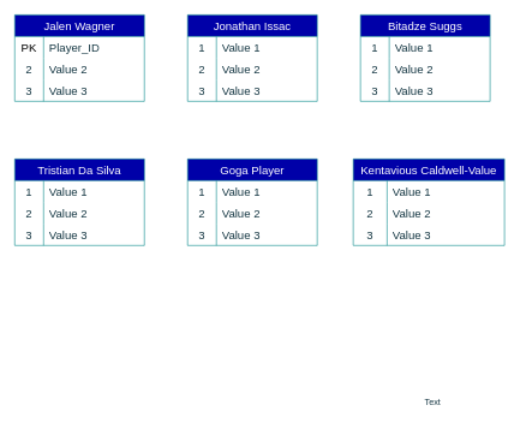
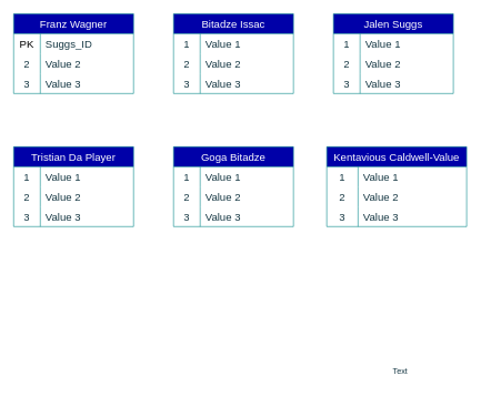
  <mxCell id="0" />
  <mxCell id="1" parent="0" />
  <mxCell id="2" value="Text" style="text;html=1;align=center;verticalAlign=middle;resizable=0;points=[];autosize=1;strokeColor=none;fillColor=none;fontColor=#143642;labelBackgroundColor=none;" vertex="1" parent="1"><mxGeometry x="575" y="543" width="50" height="30" as="geometry" /></mxCell>
- <mxCell id="3" value="Jalen Wagner" style="shape=table;startSize=30;container=1;collapsible=0;childLayout=tableLayout;fixedRows=1;rowLines=0;fontStyle=0;strokeColor=#0F8B8D;fontSize=16;fontColor=#FFFFFF;fillColor=#0000A8;labelBackgroundColor=none;" vertex="1" parent="1"><mxGeometry x="20" y="20" width="180" height="120" as="geometry" /></mxCell>
+ <mxCell id="3" value="Franz Wagner" style="shape=table;startSize=30;container=1;collapsible=0;childLayout=tableLayout;fixedRows=1;rowLines=0;fontStyle=0;strokeColor=#0F8B8D;fontSize=16;fontColor=#FFFFFF;fillColor=#0000A8;labelBackgroundColor=none;" vertex="1" parent="1"><mxGeometry x="20" y="20" width="180" height="120" as="geometry" /></mxCell>
  <mxCell id="4" value="" style="shape=tableRow;horizontal=0;startSize=0;swimlaneHead=0;swimlaneBody=0;top=0;left=0;bottom=0;right=0;collapsible=0;dropTarget=0;fillColor=none;points=[[0,0.5],[1,0.5]];portConstraint=eastwest;strokeColor=#0F8B8D;fontSize=16;fontColor=#143642;labelBackgroundColor=none;" vertex="1" parent="3"><mxGeometry y="30" width="180" height="30" as="geometry" /></mxCell>
  <mxCell id="5" value="&lt;font style=&quot;color: rgb(0, 0, 0);&quot;&gt;PK&lt;/font&gt;" style="shape=partialRectangle;html=1;whiteSpace=wrap;connectable=0;fillColor=none;top=0;left=0;bottom=0;right=0;overflow=hidden;pointerEvents=1;strokeColor=#0F8B8D;fontSize=16;fontColor=#143642;labelBackgroundColor=none;" vertex="1" parent="4"><mxGeometry width="40" height="30" as="geometry"><mxRectangle width="40" height="30" as="alternateBounds" /></mxGeometry></mxCell>
- <mxCell id="6" value="Player_ID" style="shape=partialRectangle;html=1;whiteSpace=wrap;connectable=0;fillColor=none;top=0;left=0;bottom=0;right=0;align=left;spacingLeft=6;overflow=hidden;strokeColor=#0F8B8D;fontSize=16;fontColor=#143642;labelBackgroundColor=none;" vertex="1" parent="4"><mxGeometry x="40" width="140" height="30" as="geometry"><mxRectangle width="140" height="30" as="alternateBounds" /></mxGeometry></mxCell>
+ <mxCell id="6" value="Suggs_ID" style="shape=partialRectangle;html=1;whiteSpace=wrap;connectable=0;fillColor=none;top=0;left=0;bottom=0;right=0;align=left;spacingLeft=6;overflow=hidden;strokeColor=#0F8B8D;fontSize=16;fontColor=#143642;labelBackgroundColor=none;" vertex="1" parent="4"><mxGeometry x="40" width="140" height="30" as="geometry"><mxRectangle width="140" height="30" as="alternateBounds" /></mxGeometry></mxCell>
  <mxCell id="7" value="" style="shape=tableRow;horizontal=0;startSize=0;swimlaneHead=0;swimlaneBody=0;top=0;left=0;bottom=0;right=0;collapsible=0;dropTarget=0;fillColor=none;points=[[0,0.5],[1,0.5]];portConstraint=eastwest;strokeColor=#0F8B8D;fontSize=16;fontColor=#143642;labelBackgroundColor=none;" vertex="1" parent="3"><mxGeometry y="60" width="180" height="30" as="geometry" /></mxCell>
  <mxCell id="8" value="2" style="shape=partialRectangle;html=1;whiteSpace=wrap;connectable=0;fillColor=none;top=0;left=0;bottom=0;right=0;overflow=hidden;strokeColor=#0F8B8D;fontSize=16;fontColor=#143642;labelBackgroundColor=none;" vertex="1" parent="7"><mxGeometry width="40" height="30" as="geometry"><mxRectangle width="40" height="30" as="alternateBounds" /></mxGeometry></mxCell>
  <mxCell id="9" value="Value 2" style="shape=partialRectangle;html=1;whiteSpace=wrap;connectable=0;fillColor=none;top=0;left=0;bottom=0;right=0;align=left;spacingLeft=6;overflow=hidden;strokeColor=#0F8B8D;fontSize=16;fontColor=#143642;labelBackgroundColor=none;" vertex="1" parent="7"><mxGeometry x="40" width="140" height="30" as="geometry"><mxRectangle width="140" height="30" as="alternateBounds" /></mxGeometry></mxCell>
  <mxCell id="10" value="" style="shape=tableRow;horizontal=0;startSize=0;swimlaneHead=0;swimlaneBody=0;top=0;left=0;bottom=0;right=0;collapsible=0;dropTarget=0;fillColor=none;points=[[0,0.5],[1,0.5]];portConstraint=eastwest;strokeColor=#0F8B8D;fontSize=16;fontColor=#143642;labelBackgroundColor=none;" vertex="1" parent="3"><mxGeometry y="90" width="180" height="30" as="geometry" /></mxCell>
  <mxCell id="11" value="3" style="shape=partialRectangle;html=1;whiteSpace=wrap;connectable=0;fillColor=none;top=0;left=0;bottom=0;right=0;overflow=hidden;strokeColor=#0F8B8D;fontSize=16;fontColor=#143642;labelBackgroundColor=none;" vertex="1" parent="10"><mxGeometry width="40" height="30" as="geometry"><mxRectangle width="40" height="30" as="alternateBounds" /></mxGeometry></mxCell>
  <mxCell id="12" value="Value 3" style="shape=partialRectangle;html=1;whiteSpace=wrap;connectable=0;fillColor=none;top=0;left=0;bottom=0;right=0;align=left;spacingLeft=6;overflow=hidden;strokeColor=#0F8B8D;fontSize=16;fontColor=#143642;labelBackgroundColor=none;" vertex="1" parent="10"><mxGeometry x="40" width="140" height="30" as="geometry"><mxRectangle width="140" height="30" as="alternateBounds" /></mxGeometry></mxCell>
- <mxCell id="13" value="Jonathan Issac" style="shape=table;startSize=30;container=1;collapsible=0;childLayout=tableLayout;fixedRows=1;rowLines=0;fontStyle=0;strokeColor=#0F8B8D;fontSize=16;fontColor=#FFFFFF;fillColor=#0000A8;labelBackgroundColor=none;" vertex="1" parent="1"><mxGeometry x="260" y="20" width="180" height="120" as="geometry" /></mxCell>
+ <mxCell id="13" value="Bitadze Issac" style="shape=table;startSize=30;container=1;collapsible=0;childLayout=tableLayout;fixedRows=1;rowLines=0;fontStyle=0;strokeColor=#0F8B8D;fontSize=16;fontColor=#FFFFFF;fillColor=#0000A8;labelBackgroundColor=none;" vertex="1" parent="1"><mxGeometry x="260" y="20" width="180" height="120" as="geometry" /></mxCell>
  <mxCell id="14" value="" style="shape=tableRow;horizontal=0;startSize=0;swimlaneHead=0;swimlaneBody=0;top=0;left=0;bottom=0;right=0;collapsible=0;dropTarget=0;fillColor=none;points=[[0,0.5],[1,0.5]];portConstraint=eastwest;strokeColor=#0F8B8D;fontSize=16;fontColor=#143642;labelBackgroundColor=none;" vertex="1" parent="13"><mxGeometry y="30" width="180" height="30" as="geometry" /></mxCell>
  <mxCell id="15" value="1" style="shape=partialRectangle;html=1;whiteSpace=wrap;connectable=0;fillColor=none;top=0;left=0;bottom=0;right=0;overflow=hidden;pointerEvents=1;strokeColor=#0F8B8D;fontSize=16;fontColor=#143642;labelBackgroundColor=none;" vertex="1" parent="14"><mxGeometry width="40" height="30" as="geometry"><mxRectangle width="40" height="30" as="alternateBounds" /></mxGeometry></mxCell>
  <mxCell id="16" value="Value 1" style="shape=partialRectangle;html=1;whiteSpace=wrap;connectable=0;fillColor=none;top=0;left=0;bottom=0;right=0;align=left;spacingLeft=6;overflow=hidden;strokeColor=#0F8B8D;fontSize=16;fontColor=#143642;labelBackgroundColor=none;" vertex="1" parent="14"><mxGeometry x="40" width="140" height="30" as="geometry"><mxRectangle width="140" height="30" as="alternateBounds" /></mxGeometry></mxCell>
  <mxCell id="17" value="" style="shape=tableRow;horizontal=0;startSize=0;swimlaneHead=0;swimlaneBody=0;top=0;left=0;bottom=0;right=0;collapsible=0;dropTarget=0;fillColor=none;points=[[0,0.5],[1,0.5]];portConstraint=eastwest;strokeColor=#0F8B8D;fontSize=16;fontColor=#143642;labelBackgroundColor=none;" vertex="1" parent="13"><mxGeometry y="60" width="180" height="30" as="geometry" /></mxCell>
  <mxCell id="18" value="2" style="shape=partialRectangle;html=1;whiteSpace=wrap;connectable=0;fillColor=none;top=0;left=0;bottom=0;right=0;overflow=hidden;strokeColor=#0F8B8D;fontSize=16;fontColor=#143642;labelBackgroundColor=none;" vertex="1" parent="17"><mxGeometry width="40" height="30" as="geometry"><mxRectangle width="40" height="30" as="alternateBounds" /></mxGeometry></mxCell>
  <mxCell id="19" value="Value 2" style="shape=partialRectangle;html=1;whiteSpace=wrap;connectable=0;fillColor=none;top=0;left=0;bottom=0;right=0;align=left;spacingLeft=6;overflow=hidden;strokeColor=#0F8B8D;fontSize=16;fontColor=#143642;labelBackgroundColor=none;" vertex="1" parent="17"><mxGeometry x="40" width="140" height="30" as="geometry"><mxRectangle width="140" height="30" as="alternateBounds" /></mxGeometry></mxCell>
  <mxCell id="20" value="" style="shape=tableRow;horizontal=0;startSize=0;swimlaneHead=0;swimlaneBody=0;top=0;left=0;bottom=0;right=0;collapsible=0;dropTarget=0;fillColor=none;points=[[0,0.5],[1,0.5]];portConstraint=eastwest;strokeColor=#0F8B8D;fontSize=16;fontColor=#143642;labelBackgroundColor=none;" vertex="1" parent="13"><mxGeometry y="90" width="180" height="30" as="geometry" /></mxCell>
  <mxCell id="21" value="3" style="shape=partialRectangle;html=1;whiteSpace=wrap;connectable=0;fillColor=none;top=0;left=0;bottom=0;right=0;overflow=hidden;strokeColor=#0F8B8D;fontSize=16;fontColor=#143642;labelBackgroundColor=none;" vertex="1" parent="20"><mxGeometry width="40" height="30" as="geometry"><mxRectangle width="40" height="30" as="alternateBounds" /></mxGeometry></mxCell>
  <mxCell id="22" value="Value 3" style="shape=partialRectangle;html=1;whiteSpace=wrap;connectable=0;fillColor=none;top=0;left=0;bottom=0;right=0;align=left;spacingLeft=6;overflow=hidden;strokeColor=#0F8B8D;fontSize=16;fontColor=#143642;labelBackgroundColor=none;" vertex="1" parent="20"><mxGeometry x="40" width="140" height="30" as="geometry"><mxRectangle width="140" height="30" as="alternateBounds" /></mxGeometry></mxCell>
- <mxCell id="23" value="Tristian Da Silva" style="shape=table;startSize=30;container=1;collapsible=0;childLayout=tableLayout;fixedRows=1;rowLines=0;fontStyle=0;strokeColor=#0F8B8D;fontSize=16;fontColor=#FFFFFF;fillColor=#0000A8;labelBackgroundColor=none;" vertex="1" parent="1"><mxGeometry x="20" y="220" width="180" height="120" as="geometry" /></mxCell>
+ <mxCell id="23" value="Tristian Da Player" style="shape=table;startSize=30;container=1;collapsible=0;childLayout=tableLayout;fixedRows=1;rowLines=0;fontStyle=0;strokeColor=#0F8B8D;fontSize=16;fontColor=#FFFFFF;fillColor=#0000A8;labelBackgroundColor=none;" vertex="1" parent="1"><mxGeometry x="20" y="220" width="180" height="120" as="geometry" /></mxCell>
  <mxCell id="24" value="" style="shape=tableRow;horizontal=0;startSize=0;swimlaneHead=0;swimlaneBody=0;top=0;left=0;bottom=0;right=0;collapsible=0;dropTarget=0;fillColor=none;points=[[0,0.5],[1,0.5]];portConstraint=eastwest;strokeColor=#0F8B8D;fontSize=16;fontColor=#143642;labelBackgroundColor=none;" vertex="1" parent="23"><mxGeometry y="30" width="180" height="30" as="geometry" /></mxCell>
  <mxCell id="25" value="1" style="shape=partialRectangle;html=1;whiteSpace=wrap;connectable=0;fillColor=none;top=0;left=0;bottom=0;right=0;overflow=hidden;pointerEvents=1;strokeColor=#0F8B8D;fontSize=16;fontColor=#143642;labelBackgroundColor=none;" vertex="1" parent="24"><mxGeometry width="40" height="30" as="geometry"><mxRectangle width="40" height="30" as="alternateBounds" /></mxGeometry></mxCell>
  <mxCell id="26" value="Value 1" style="shape=partialRectangle;html=1;whiteSpace=wrap;connectable=0;fillColor=none;top=0;left=0;bottom=0;right=0;align=left;spacingLeft=6;overflow=hidden;strokeColor=#0F8B8D;fontSize=16;fontColor=#143642;labelBackgroundColor=none;" vertex="1" parent="24"><mxGeometry x="40" width="140" height="30" as="geometry"><mxRectangle width="140" height="30" as="alternateBounds" /></mxGeometry></mxCell>
  <mxCell id="27" value="" style="shape=tableRow;horizontal=0;startSize=0;swimlaneHead=0;swimlaneBody=0;top=0;left=0;bottom=0;right=0;collapsible=0;dropTarget=0;fillColor=none;points=[[0,0.5],[1,0.5]];portConstraint=eastwest;strokeColor=#0F8B8D;fontSize=16;fontColor=#143642;labelBackgroundColor=none;" vertex="1" parent="23"><mxGeometry y="60" width="180" height="30" as="geometry" /></mxCell>
  <mxCell id="28" value="2" style="shape=partialRectangle;html=1;whiteSpace=wrap;connectable=0;fillColor=none;top=0;left=0;bottom=0;right=0;overflow=hidden;strokeColor=#0F8B8D;fontSize=16;fontColor=#143642;labelBackgroundColor=none;" vertex="1" parent="27"><mxGeometry width="40" height="30" as="geometry"><mxRectangle width="40" height="30" as="alternateBounds" /></mxGeometry></mxCell>
  <mxCell id="29" value="Value 2" style="shape=partialRectangle;html=1;whiteSpace=wrap;connectable=0;fillColor=none;top=0;left=0;bottom=0;right=0;align=left;spacingLeft=6;overflow=hidden;strokeColor=#0F8B8D;fontSize=16;fontColor=#143642;labelBackgroundColor=none;" vertex="1" parent="27"><mxGeometry x="40" width="140" height="30" as="geometry"><mxRectangle width="140" height="30" as="alternateBounds" /></mxGeometry></mxCell>
  <mxCell id="30" value="" style="shape=tableRow;horizontal=0;startSize=0;swimlaneHead=0;swimlaneBody=0;top=0;left=0;bottom=0;right=0;collapsible=0;dropTarget=0;fillColor=none;points=[[0,0.5],[1,0.5]];portConstraint=eastwest;strokeColor=#0F8B8D;fontSize=16;fontColor=#143642;labelBackgroundColor=none;" vertex="1" parent="23"><mxGeometry y="90" width="180" height="30" as="geometry" /></mxCell>
  <mxCell id="31" value="3" style="shape=partialRectangle;html=1;whiteSpace=wrap;connectable=0;fillColor=none;top=0;left=0;bottom=0;right=0;overflow=hidden;strokeColor=#0F8B8D;fontSize=16;fontColor=#143642;labelBackgroundColor=none;" vertex="1" parent="30"><mxGeometry width="40" height="30" as="geometry"><mxRectangle width="40" height="30" as="alternateBounds" /></mxGeometry></mxCell>
  <mxCell id="32" value="Value 3" style="shape=partialRectangle;html=1;whiteSpace=wrap;connectable=0;fillColor=none;top=0;left=0;bottom=0;right=0;align=left;spacingLeft=6;overflow=hidden;strokeColor=#0F8B8D;fontSize=16;fontColor=#143642;labelBackgroundColor=none;" vertex="1" parent="30"><mxGeometry x="40" width="140" height="30" as="geometry"><mxRectangle width="140" height="30" as="alternateBounds" /></mxGeometry></mxCell>
- <mxCell id="33" value="Goga Player" style="shape=table;startSize=30;container=1;collapsible=0;childLayout=tableLayout;fixedRows=1;rowLines=0;fontStyle=0;strokeColor=#0F8B8D;fontSize=16;fontColor=#FFFFFF;fillColor=#0000A8;labelBackgroundColor=none;" vertex="1" parent="1"><mxGeometry x="260" y="220" width="180" height="120" as="geometry" /></mxCell>
+ <mxCell id="33" value="Goga Bitadze" style="shape=table;startSize=30;container=1;collapsible=0;childLayout=tableLayout;fixedRows=1;rowLines=0;fontStyle=0;strokeColor=#0F8B8D;fontSize=16;fontColor=#FFFFFF;fillColor=#0000A8;labelBackgroundColor=none;" vertex="1" parent="1"><mxGeometry x="260" y="220" width="180" height="120" as="geometry" /></mxCell>
  <mxCell id="34" value="" style="shape=tableRow;horizontal=0;startSize=0;swimlaneHead=0;swimlaneBody=0;top=0;left=0;bottom=0;right=0;collapsible=0;dropTarget=0;fillColor=none;points=[[0,0.5],[1,0.5]];portConstraint=eastwest;strokeColor=#0F8B8D;fontSize=16;fontColor=#143642;labelBackgroundColor=none;" vertex="1" parent="33"><mxGeometry y="30" width="180" height="30" as="geometry" /></mxCell>
  <mxCell id="35" value="1" style="shape=partialRectangle;html=1;whiteSpace=wrap;connectable=0;fillColor=none;top=0;left=0;bottom=0;right=0;overflow=hidden;pointerEvents=1;strokeColor=#0F8B8D;fontSize=16;fontColor=#143642;labelBackgroundColor=none;" vertex="1" parent="34"><mxGeometry width="40" height="30" as="geometry"><mxRectangle width="40" height="30" as="alternateBounds" /></mxGeometry></mxCell>
  <mxCell id="36" value="Value 1" style="shape=partialRectangle;html=1;whiteSpace=wrap;connectable=0;fillColor=none;top=0;left=0;bottom=0;right=0;align=left;spacingLeft=6;overflow=hidden;strokeColor=#0F8B8D;fontSize=16;fontColor=#143642;labelBackgroundColor=none;" vertex="1" parent="34"><mxGeometry x="40" width="140" height="30" as="geometry"><mxRectangle width="140" height="30" as="alternateBounds" /></mxGeometry></mxCell>
  <mxCell id="37" value="" style="shape=tableRow;horizontal=0;startSize=0;swimlaneHead=0;swimlaneBody=0;top=0;left=0;bottom=0;right=0;collapsible=0;dropTarget=0;fillColor=none;points=[[0,0.5],[1,0.5]];portConstraint=eastwest;strokeColor=#0F8B8D;fontSize=16;fontColor=#143642;labelBackgroundColor=none;" vertex="1" parent="33"><mxGeometry y="60" width="180" height="30" as="geometry" /></mxCell>
  <mxCell id="38" value="2" style="shape=partialRectangle;html=1;whiteSpace=wrap;connectable=0;fillColor=none;top=0;left=0;bottom=0;right=0;overflow=hidden;strokeColor=#0F8B8D;fontSize=16;fontColor=#143642;labelBackgroundColor=none;" vertex="1" parent="37"><mxGeometry width="40" height="30" as="geometry"><mxRectangle width="40" height="30" as="alternateBounds" /></mxGeometry></mxCell>
  <mxCell id="39" value="Value 2" style="shape=partialRectangle;html=1;whiteSpace=wrap;connectable=0;fillColor=none;top=0;left=0;bottom=0;right=0;align=left;spacingLeft=6;overflow=hidden;strokeColor=#0F8B8D;fontSize=16;fontColor=#143642;labelBackgroundColor=none;" vertex="1" parent="37"><mxGeometry x="40" width="140" height="30" as="geometry"><mxRectangle width="140" height="30" as="alternateBounds" /></mxGeometry></mxCell>
  <mxCell id="40" value="" style="shape=tableRow;horizontal=0;startSize=0;swimlaneHead=0;swimlaneBody=0;top=0;left=0;bottom=0;right=0;collapsible=0;dropTarget=0;fillColor=none;points=[[0,0.5],[1,0.5]];portConstraint=eastwest;strokeColor=#0F8B8D;fontSize=16;fontColor=#143642;labelBackgroundColor=none;" vertex="1" parent="33"><mxGeometry y="90" width="180" height="30" as="geometry" /></mxCell>
  <mxCell id="41" value="3" style="shape=partialRectangle;html=1;whiteSpace=wrap;connectable=0;fillColor=none;top=0;left=0;bottom=0;right=0;overflow=hidden;strokeColor=#0F8B8D;fontSize=16;fontColor=#143642;labelBackgroundColor=none;" vertex="1" parent="40"><mxGeometry width="40" height="30" as="geometry"><mxRectangle width="40" height="30" as="alternateBounds" /></mxGeometry></mxCell>
  <mxCell id="42" value="Value 3" style="shape=partialRectangle;html=1;whiteSpace=wrap;connectable=0;fillColor=none;top=0;left=0;bottom=0;right=0;align=left;spacingLeft=6;overflow=hidden;strokeColor=#0F8B8D;fontSize=16;fontColor=#143642;labelBackgroundColor=none;" vertex="1" parent="40"><mxGeometry x="40" width="140" height="30" as="geometry"><mxRectangle width="140" height="30" as="alternateBounds" /></mxGeometry></mxCell>
  <mxCell id="43" value="Kentavious Caldwell-Value" style="shape=table;startSize=30;container=1;collapsible=0;childLayout=tableLayout;fixedRows=1;rowLines=0;fontStyle=0;strokeColor=#0F8B8D;fontSize=16;fontColor=#FFFFFF;fillColor=#0000A8;labelBackgroundColor=none;" vertex="1" parent="1"><mxGeometry x="490" y="220" width="210" height="120" as="geometry" /></mxCell>
  <mxCell id="44" value="" style="shape=tableRow;horizontal=0;startSize=0;swimlaneHead=0;swimlaneBody=0;top=0;left=0;bottom=0;right=0;collapsible=0;dropTarget=0;fillColor=none;points=[[0,0.5],[1,0.5]];portConstraint=eastwest;strokeColor=#0F8B8D;fontSize=16;fontColor=#143642;labelBackgroundColor=none;" vertex="1" parent="43"><mxGeometry y="30" width="210" height="30" as="geometry" /></mxCell>
  <mxCell id="45" value="1" style="shape=partialRectangle;html=1;whiteSpace=wrap;connectable=0;fillColor=none;top=0;left=0;bottom=0;right=0;overflow=hidden;pointerEvents=1;strokeColor=#0F8B8D;fontSize=16;fontColor=#143642;labelBackgroundColor=none;" vertex="1" parent="44"><mxGeometry width="47" height="30" as="geometry"><mxRectangle width="47" height="30" as="alternateBounds" /></mxGeometry></mxCell>
  <mxCell id="46" value="Value 1" style="shape=partialRectangle;html=1;whiteSpace=wrap;connectable=0;fillColor=none;top=0;left=0;bottom=0;right=0;align=left;spacingLeft=6;overflow=hidden;strokeColor=#0F8B8D;fontSize=16;fontColor=#143642;labelBackgroundColor=none;" vertex="1" parent="44"><mxGeometry x="47" width="163" height="30" as="geometry"><mxRectangle width="163" height="30" as="alternateBounds" /></mxGeometry></mxCell>
  <mxCell id="47" value="" style="shape=tableRow;horizontal=0;startSize=0;swimlaneHead=0;swimlaneBody=0;top=0;left=0;bottom=0;right=0;collapsible=0;dropTarget=0;fillColor=none;points=[[0,0.5],[1,0.5]];portConstraint=eastwest;strokeColor=#0F8B8D;fontSize=16;fontColor=#143642;labelBackgroundColor=none;" vertex="1" parent="43"><mxGeometry y="60" width="210" height="30" as="geometry" /></mxCell>
  <mxCell id="48" value="2" style="shape=partialRectangle;html=1;whiteSpace=wrap;connectable=0;fillColor=none;top=0;left=0;bottom=0;right=0;overflow=hidden;strokeColor=#0F8B8D;fontSize=16;fontColor=#143642;labelBackgroundColor=none;" vertex="1" parent="47"><mxGeometry width="47" height="30" as="geometry"><mxRectangle width="47" height="30" as="alternateBounds" /></mxGeometry></mxCell>
  <mxCell id="49" value="Value 2" style="shape=partialRectangle;html=1;whiteSpace=wrap;connectable=0;fillColor=none;top=0;left=0;bottom=0;right=0;align=left;spacingLeft=6;overflow=hidden;strokeColor=#0F8B8D;fontSize=16;fontColor=#143642;labelBackgroundColor=none;" vertex="1" parent="47"><mxGeometry x="47" width="163" height="30" as="geometry"><mxRectangle width="163" height="30" as="alternateBounds" /></mxGeometry></mxCell>
  <mxCell id="50" value="" style="shape=tableRow;horizontal=0;startSize=0;swimlaneHead=0;swimlaneBody=0;top=0;left=0;bottom=0;right=0;collapsible=0;dropTarget=0;fillColor=none;points=[[0,0.5],[1,0.5]];portConstraint=eastwest;strokeColor=#0F8B8D;fontSize=16;fontColor=#143642;labelBackgroundColor=none;" vertex="1" parent="43"><mxGeometry y="90" width="210" height="30" as="geometry" /></mxCell>
  <mxCell id="51" value="3" style="shape=partialRectangle;html=1;whiteSpace=wrap;connectable=0;fillColor=none;top=0;left=0;bottom=0;right=0;overflow=hidden;strokeColor=#0F8B8D;fontSize=16;fontColor=#143642;labelBackgroundColor=none;" vertex="1" parent="50"><mxGeometry width="47" height="30" as="geometry"><mxRectangle width="47" height="30" as="alternateBounds" /></mxGeometry></mxCell>
  <mxCell id="52" value="Value 3" style="shape=partialRectangle;html=1;whiteSpace=wrap;connectable=0;fillColor=none;top=0;left=0;bottom=0;right=0;align=left;spacingLeft=6;overflow=hidden;strokeColor=#0F8B8D;fontSize=16;fontColor=#143642;labelBackgroundColor=none;" vertex="1" parent="50"><mxGeometry x="47" width="163" height="30" as="geometry"><mxRectangle width="163" height="30" as="alternateBounds" /></mxGeometry></mxCell>
- <mxCell id="53" value="Bitadze Suggs" style="shape=table;startSize=30;container=1;collapsible=0;childLayout=tableLayout;fixedRows=1;rowLines=0;fontStyle=0;strokeColor=#0F8B8D;fontSize=16;fontColor=#FFFFFF;fillColor=#0000A8;labelBackgroundColor=none;" vertex="1" parent="1"><mxGeometry x="500" y="20" width="180" height="120" as="geometry" /></mxCell>
+ <mxCell id="53" value="Jalen Suggs" style="shape=table;startSize=30;container=1;collapsible=0;childLayout=tableLayout;fixedRows=1;rowLines=0;fontStyle=0;strokeColor=#0F8B8D;fontSize=16;fontColor=#FFFFFF;fillColor=#0000A8;labelBackgroundColor=none;" vertex="1" parent="1"><mxGeometry x="500" y="20" width="180" height="120" as="geometry" /></mxCell>
  <mxCell id="54" value="" style="shape=tableRow;horizontal=0;startSize=0;swimlaneHead=0;swimlaneBody=0;top=0;left=0;bottom=0;right=0;collapsible=0;dropTarget=0;fillColor=none;points=[[0,0.5],[1,0.5]];portConstraint=eastwest;strokeColor=#0F8B8D;fontSize=16;fontColor=#143642;labelBackgroundColor=none;" vertex="1" parent="53"><mxGeometry y="30" width="180" height="30" as="geometry" /></mxCell>
  <mxCell id="55" value="1" style="shape=partialRectangle;html=1;whiteSpace=wrap;connectable=0;fillColor=none;top=0;left=0;bottom=0;right=0;overflow=hidden;pointerEvents=1;strokeColor=#0F8B8D;fontSize=16;fontColor=#143642;labelBackgroundColor=none;" vertex="1" parent="54"><mxGeometry width="40" height="30" as="geometry"><mxRectangle width="40" height="30" as="alternateBounds" /></mxGeometry></mxCell>
  <mxCell id="56" value="Value 1" style="shape=partialRectangle;html=1;whiteSpace=wrap;connectable=0;fillColor=none;top=0;left=0;bottom=0;right=0;align=left;spacingLeft=6;overflow=hidden;strokeColor=#0F8B8D;fontSize=16;fontColor=#143642;labelBackgroundColor=none;" vertex="1" parent="54"><mxGeometry x="40" width="140" height="30" as="geometry"><mxRectangle width="140" height="30" as="alternateBounds" /></mxGeometry></mxCell>
  <mxCell id="57" value="" style="shape=tableRow;horizontal=0;startSize=0;swimlaneHead=0;swimlaneBody=0;top=0;left=0;bottom=0;right=0;collapsible=0;dropTarget=0;fillColor=none;points=[[0,0.5],[1,0.5]];portConstraint=eastwest;strokeColor=#0F8B8D;fontSize=16;fontColor=#143642;labelBackgroundColor=none;" vertex="1" parent="53"><mxGeometry y="60" width="180" height="30" as="geometry" /></mxCell>
  <mxCell id="58" value="2" style="shape=partialRectangle;html=1;whiteSpace=wrap;connectable=0;fillColor=none;top=0;left=0;bottom=0;right=0;overflow=hidden;strokeColor=#0F8B8D;fontSize=16;fontColor=#143642;labelBackgroundColor=none;" vertex="1" parent="57"><mxGeometry width="40" height="30" as="geometry"><mxRectangle width="40" height="30" as="alternateBounds" /></mxGeometry></mxCell>
  <mxCell id="59" value="Value 2" style="shape=partialRectangle;html=1;whiteSpace=wrap;connectable=0;fillColor=none;top=0;left=0;bottom=0;right=0;align=left;spacingLeft=6;overflow=hidden;strokeColor=#0F8B8D;fontSize=16;fontColor=#143642;labelBackgroundColor=none;" vertex="1" parent="57"><mxGeometry x="40" width="140" height="30" as="geometry"><mxRectangle width="140" height="30" as="alternateBounds" /></mxGeometry></mxCell>
  <mxCell id="60" value="" style="shape=tableRow;horizontal=0;startSize=0;swimlaneHead=0;swimlaneBody=0;top=0;left=0;bottom=0;right=0;collapsible=0;dropTarget=0;fillColor=none;points=[[0,0.5],[1,0.5]];portConstraint=eastwest;strokeColor=#0F8B8D;fontSize=16;fontColor=#143642;labelBackgroundColor=none;" vertex="1" parent="53"><mxGeometry y="90" width="180" height="30" as="geometry" /></mxCell>
  <mxCell id="61" value="3" style="shape=partialRectangle;html=1;whiteSpace=wrap;connectable=0;fillColor=none;top=0;left=0;bottom=0;right=0;overflow=hidden;strokeColor=#0F8B8D;fontSize=16;fontColor=#143642;labelBackgroundColor=none;" vertex="1" parent="60"><mxGeometry width="40" height="30" as="geometry"><mxRectangle width="40" height="30" as="alternateBounds" /></mxGeometry></mxCell>
  <mxCell id="62" value="Value 3" style="shape=partialRectangle;html=1;whiteSpace=wrap;connectable=0;fillColor=none;top=0;left=0;bottom=0;right=0;align=left;spacingLeft=6;overflow=hidden;strokeColor=#0F8B8D;fontSize=16;fontColor=#143642;labelBackgroundColor=none;" vertex="1" parent="60"><mxGeometry x="40" width="140" height="30" as="geometry"><mxRectangle width="140" height="30" as="alternateBounds" /></mxGeometry></mxCell>
